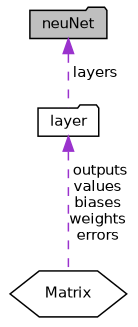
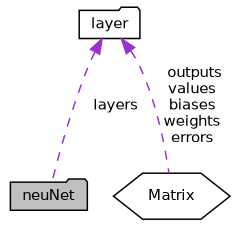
  digraph {
    node [color=black fillcolor=white fontname=Helvetica fontsize=10 shape=folder style=filled]
    edge [color=darkorchid3 dir=back fontname=Helvetica fontsize=10 labelfontname=Helvetica labelfontsize=10 style=dashed]
    n1 [fillcolor=grey75 fontcolor=black height=0.2 label=neuNet width=0.4]
    n2 [height=0.2 label=layer width=0.4]
    n3 [height=0.2 label=Matrix shape=hexagon width=0.4]
-   n1 -> n2 [label=" layers"]
+   n2 -> n1 [label=" layers"]
    n2 -> n3 [label=" outputs\nvalues\nbiases\nweights\nerrors"]
  }
